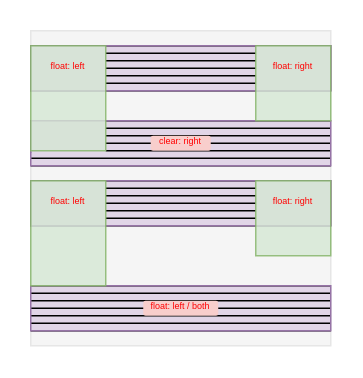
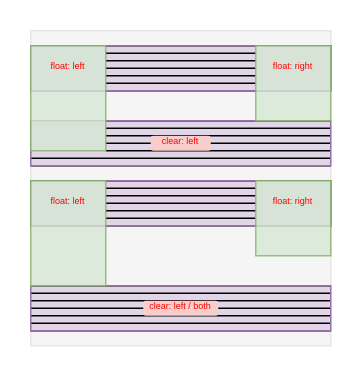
  <mxCell id="0" />
  <mxCell id="1" parent="0" />
  <mxCell id="2" value="" style="rounded=0;whiteSpace=wrap;html=1;fillColor=#f5f5f5;strokeColor=#E6E6E6;fontColor=#333333;" parent="1" vertex="1"><mxGeometry x="20" y="20" width="200" height="210" as="geometry" /></mxCell>
  <mxCell id="3" value="" style="verticalLabelPosition=bottom;verticalAlign=top;html=1;shape=mxgraph.basic.patternFillRect;fillStyle=hor;step=5;fillStrokeWidth=1;fillStrokeColor=#000;strokeColor=#9673a6;strokeWidth=1;fillColor=#e1d5e7;fontSize=5;" parent="1" vertex="1"><mxGeometry x="20" y="30" width="200" height="30" as="geometry" /></mxCell>
  <mxCell id="4" value="" style="verticalLabelPosition=bottom;verticalAlign=top;html=1;shape=mxgraph.basic.patternFillRect;fillStyle=hor;step=5;fillStrokeWidth=1;fillStrokeColor=#000;strokeColor=#9673a6;strokeWidth=1;fillColor=#e1d5e7;fontSize=5;" parent="1" vertex="1"><mxGeometry x="20" y="80" width="200" height="30" as="geometry" /></mxCell>
  <mxCell id="5" value="" style="shape=partialRectangle;whiteSpace=wrap;html=1;right=0;fillColor=#e1d5e7;strokeColor=#9673a6;" parent="1" vertex="1"><mxGeometry x="20" y="30" width="50" height="30" as="geometry" /></mxCell>
  <mxCell id="6" value="" style="shape=partialRectangle;whiteSpace=wrap;html=1;right=0;bottom=0;fillColor=#e1d5e7;strokeColor=#9673a6;" parent="1" vertex="1"><mxGeometry x="20" y="80" width="50" height="21" as="geometry" /></mxCell>
  <mxCell id="7" value="" style="rounded=0;whiteSpace=wrap;html=1;fillColor=#d5e8d4;strokeColor=#82b366;opacity=80;" parent="1" vertex="1"><mxGeometry x="20" y="30" width="50" height="70" as="geometry" /></mxCell>
  <mxCell id="8" value="" style="shape=partialRectangle;whiteSpace=wrap;html=1;left=0;fillColor=#e1d5e7;strokeColor=#9673a6;" parent="1" vertex="1"><mxGeometry x="170" y="30" width="50" height="30" as="geometry" /></mxCell>
  <mxCell id="9" value="" style="rounded=0;whiteSpace=wrap;html=1;fillColor=#d5e8d4;strokeColor=#82b366;opacity=80;" parent="1" vertex="1"><mxGeometry x="170" y="30" width="50" height="50" as="geometry" /></mxCell>
  <mxCell id="10" value="float: left" style="rounded=1;whiteSpace=wrap;html=1;fontSize=6;verticalAlign=middle;horizontal=1;align=center;fillColor=none;strokeColor=none;fontColor=#FF0000;spacingBottom=2;" vertex="1" parent="1"><mxGeometry x="25" y="40" width="40" height="10" as="geometry" /></mxCell>
  <mxCell id="11" value="float: right" style="rounded=1;whiteSpace=wrap;html=1;fontSize=6;verticalAlign=middle;horizontal=1;align=center;fillColor=none;strokeColor=none;fontColor=#FF0000;spacingBottom=2;" vertex="1" parent="1"><mxGeometry x="175" y="40" width="40" height="10" as="geometry" /></mxCell>
- <mxCell id="12" value="clear: right" style="rounded=1;whiteSpace=wrap;html=1;fontSize=6;verticalAlign=middle;horizontal=1;align=center;spacingBottom=2;fillColor=#f8cecc;fontColor=#FF0000;strokeColor=none;" vertex="1" parent="1"><mxGeometry x="100" y="90" width="40" height="10" as="geometry" /></mxCell>
+ <mxCell id="12" value="clear: left" style="rounded=1;whiteSpace=wrap;html=1;fontSize=6;verticalAlign=middle;horizontal=1;align=center;spacingBottom=2;fillColor=#f8cecc;fontColor=#FF0000;strokeColor=none;" vertex="1" parent="1"><mxGeometry x="100" y="90" width="40" height="10" as="geometry" /></mxCell>
  <mxCell id="13" value="" style="verticalLabelPosition=bottom;verticalAlign=top;html=1;shape=mxgraph.basic.patternFillRect;fillStyle=hor;step=5;fillStrokeWidth=1;fillStrokeColor=#000;strokeColor=#9673a6;strokeWidth=1;fillColor=#e1d5e7;fontSize=5;" vertex="1" parent="1"><mxGeometry x="20" y="120" width="200" height="30" as="geometry" /></mxCell>
  <mxCell id="14" value="" style="verticalLabelPosition=bottom;verticalAlign=top;html=1;shape=mxgraph.basic.patternFillRect;fillStyle=hor;step=5;fillStrokeWidth=1;fillStrokeColor=#000;strokeColor=#9673a6;strokeWidth=1;fillColor=#e1d5e7;fontSize=5;" vertex="1" parent="1"><mxGeometry x="20" y="190" width="200" height="30" as="geometry" /></mxCell>
  <mxCell id="15" value="" style="shape=partialRectangle;whiteSpace=wrap;html=1;right=0;fillColor=#e1d5e7;strokeColor=#9673a6;" vertex="1" parent="1"><mxGeometry x="20" y="120" width="50" height="30" as="geometry" /></mxCell>
  <mxCell id="16" value="" style="rounded=0;whiteSpace=wrap;html=1;fillColor=#d5e8d4;strokeColor=#82b366;opacity=80;" vertex="1" parent="1"><mxGeometry x="20" y="120" width="50" height="70" as="geometry" /></mxCell>
  <mxCell id="17" value="" style="shape=partialRectangle;whiteSpace=wrap;html=1;left=0;fillColor=#e1d5e7;strokeColor=#9673a6;" vertex="1" parent="1"><mxGeometry x="170" y="120" width="50" height="30" as="geometry" /></mxCell>
  <mxCell id="18" value="" style="rounded=0;whiteSpace=wrap;html=1;fillColor=#d5e8d4;strokeColor=#82b366;opacity=80;" vertex="1" parent="1"><mxGeometry x="170" y="120" width="50" height="50" as="geometry" /></mxCell>
  <mxCell id="19" value="float: left" style="rounded=1;whiteSpace=wrap;html=1;fontSize=6;verticalAlign=middle;horizontal=1;align=center;fillColor=none;strokeColor=none;fontColor=#FF0000;spacingBottom=2;" vertex="1" parent="1"><mxGeometry x="25" y="130" width="40" height="10" as="geometry" /></mxCell>
  <mxCell id="20" value="float: right" style="rounded=1;whiteSpace=wrap;html=1;fontSize=6;verticalAlign=middle;horizontal=1;align=center;fillColor=none;strokeColor=none;fontColor=#FF0000;spacingBottom=2;" vertex="1" parent="1"><mxGeometry x="175" y="130" width="40" height="10" as="geometry" /></mxCell>
- <mxCell id="21" value="float: left / both" style="rounded=1;whiteSpace=wrap;html=1;fontSize=6;verticalAlign=middle;horizontal=1;align=center;spacingBottom=2;fillColor=#f8cecc;fontColor=#FF0000;strokeColor=none;" vertex="1" parent="1"><mxGeometry x="95" y="200" width="50" height="10" as="geometry" /></mxCell>
+ <mxCell id="21" value="clear: left / both" style="rounded=1;whiteSpace=wrap;html=1;fontSize=6;verticalAlign=middle;horizontal=1;align=center;spacingBottom=2;fillColor=#f8cecc;fontColor=#FF0000;strokeColor=none;" vertex="1" parent="1"><mxGeometry x="95" y="200" width="50" height="10" as="geometry" /></mxCell>
